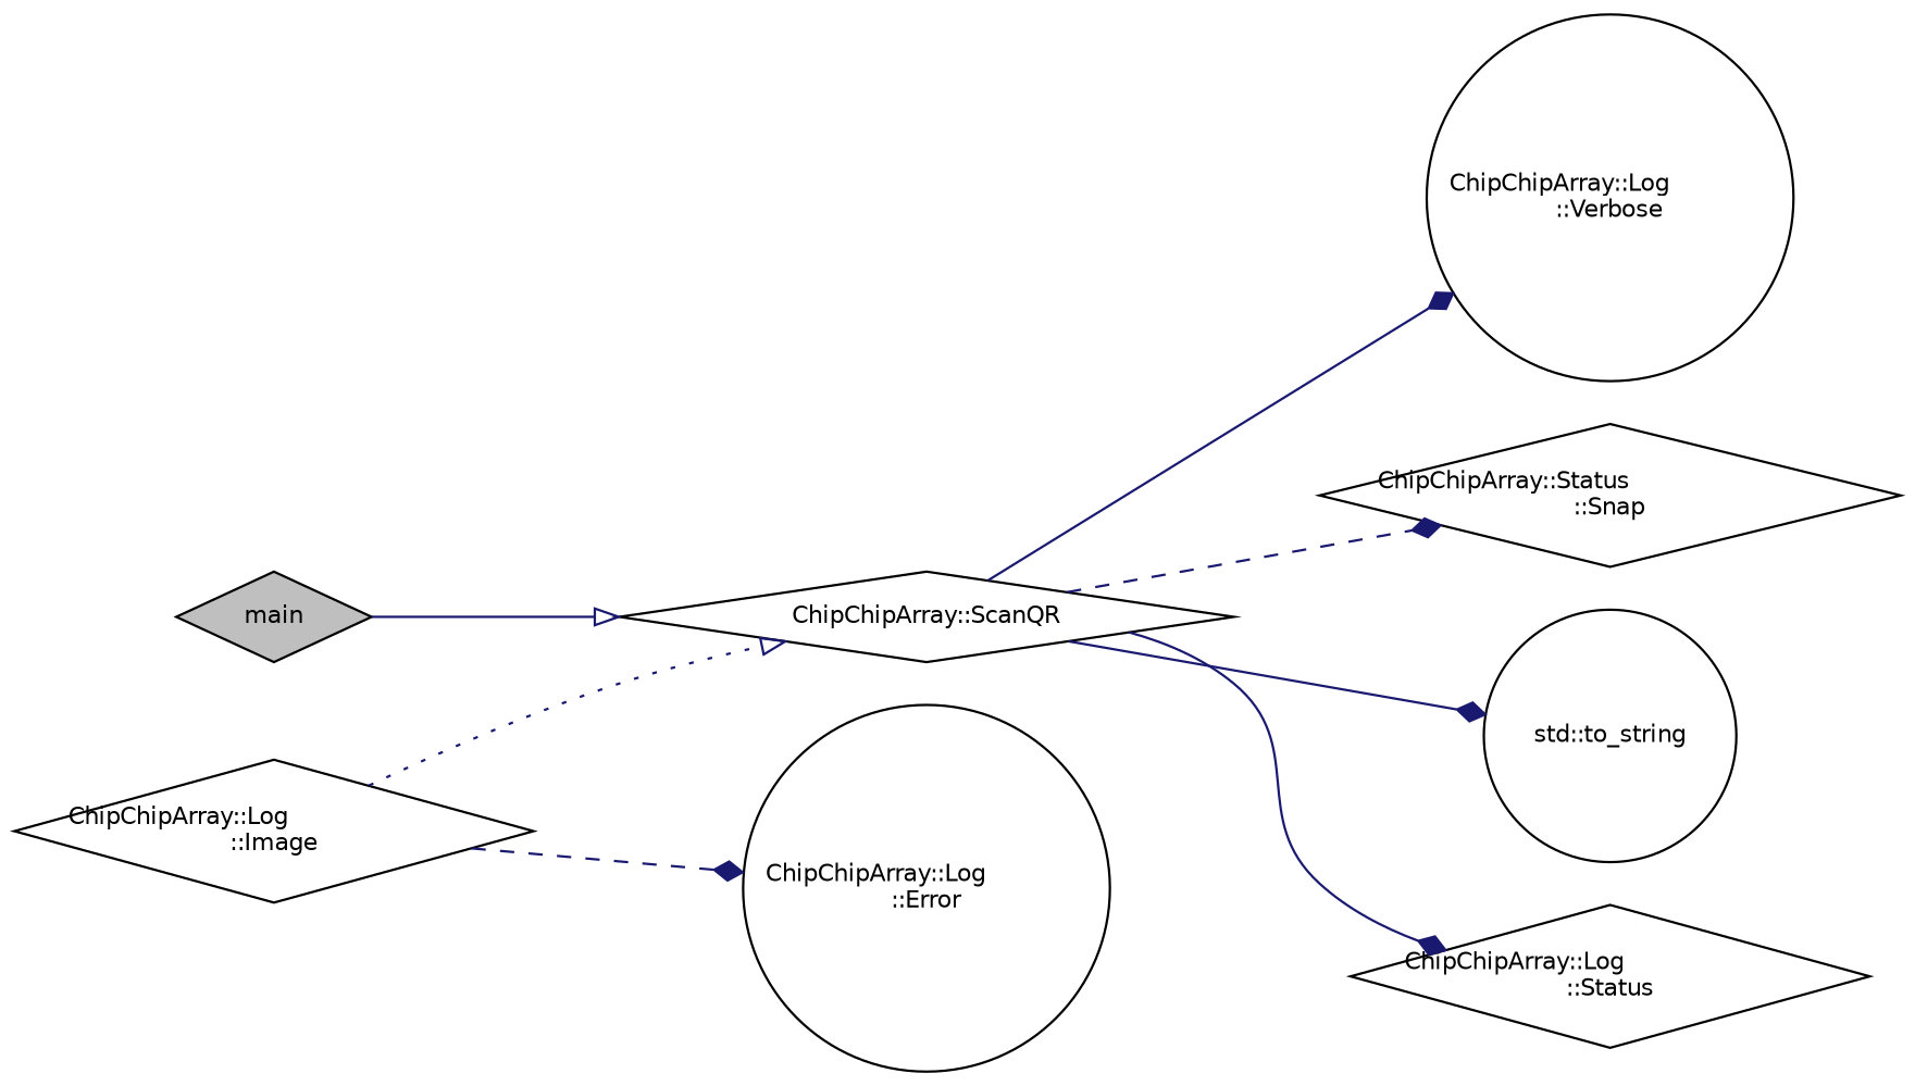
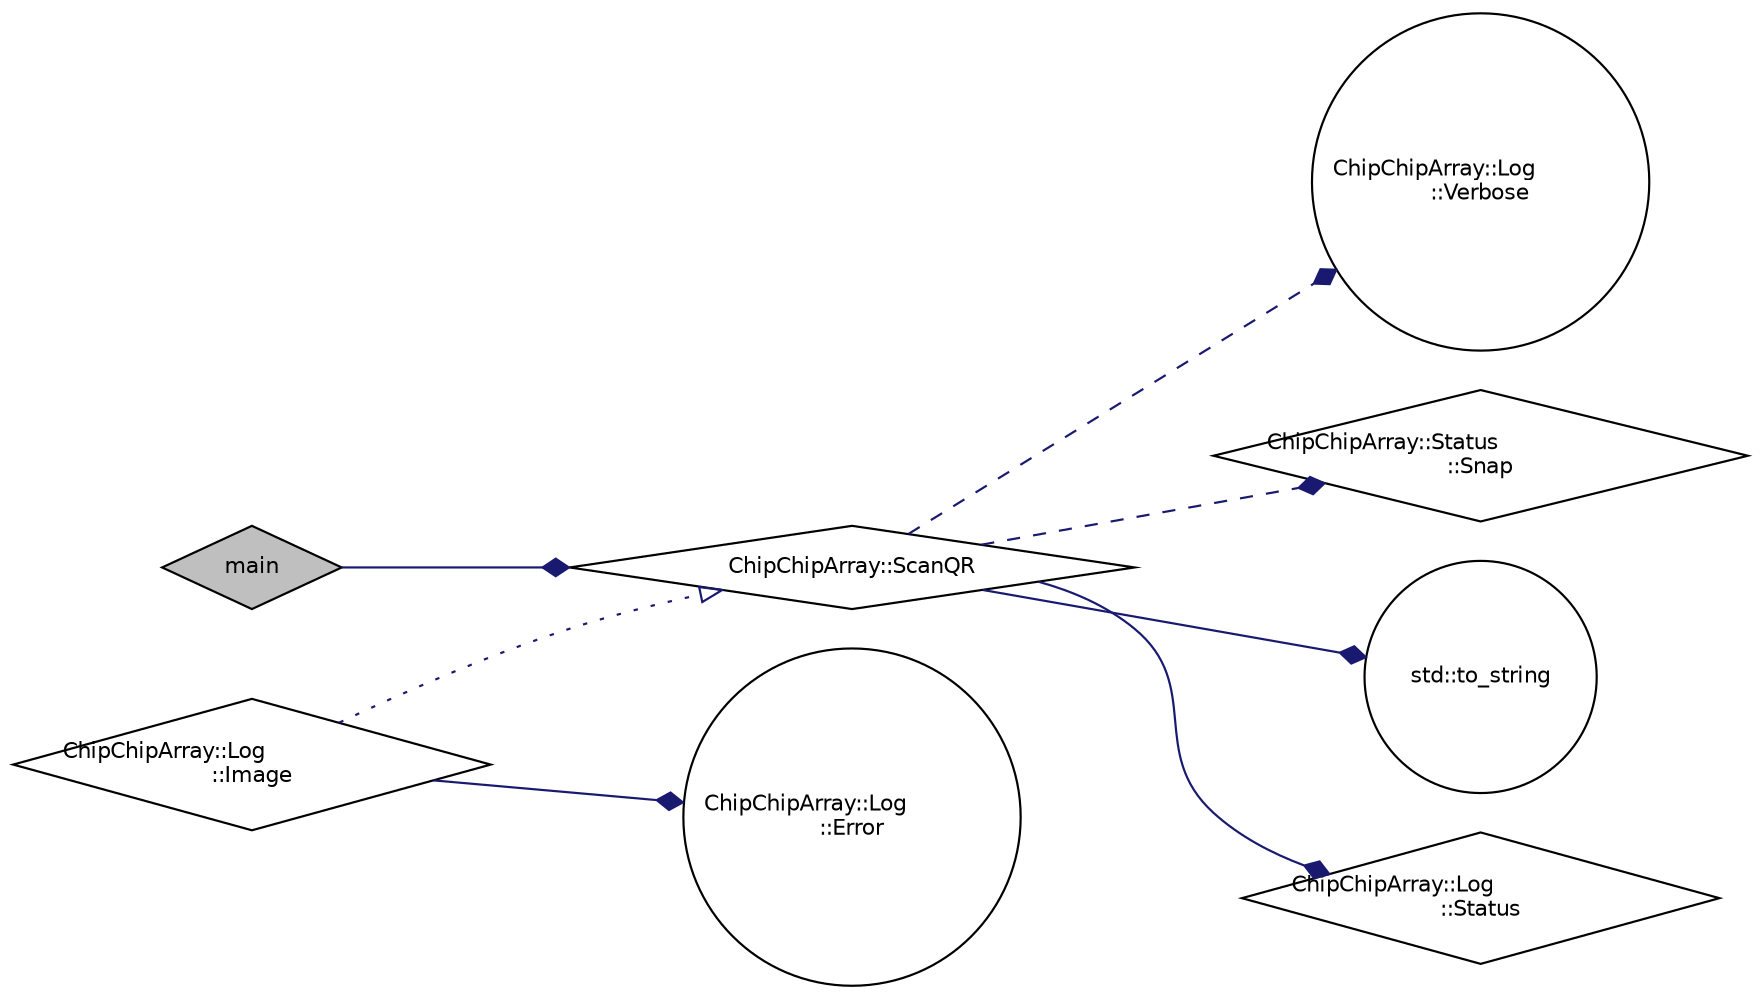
  digraph {
    rankdir=LR
    node [color=black fillcolor=white fontname=Helvetica fontsize=10 shape=diamond style=filled]
    edge [arrowhead=diamond color=midnightblue fontname=Helvetica fontsize=10 labelfontname=Helvetica labelfontsize=10 style=solid]
    n1 [fillcolor=grey75 fontcolor=black height=0.2 label=main width=0.4]
    n2 [height=0.2 label="ChipChipArray::ScanQR" width=0.4]
    n3 [height=0.2 label="ChipChipArray::Log\l::Verbose" shape=circle width=0.4]
    n4 [height=0.2 label="ChipChipArray::Status\l::Snap" width=0.4]
    n5 [height=0.2 label="std::to_string" shape=circle width=0.4]
    n6 [height=0.2 label="ChipChipArray::Log\l::Status" width=0.4]
    n7 [height=0.2 label="ChipChipArray::Log\l::Image" width=0.4]
    n8 [height=0.2 label="ChipChipArray::Log\l::Error" shape=circle width=0.4]
-   n1 -> n2 [arrowhead=onormal]
-   n2 -> n3
+   n1 -> n2
+   n2 -> n3 [style=dashed]
    n2 -> n4 [style=dashed]
    n2 -> n5
    n2 -> n6
    n7 -> n2 [arrowhead=onormal style=dotted]
-   n7 -> n8 [style=dashed]
+   n7 -> n8
  }
